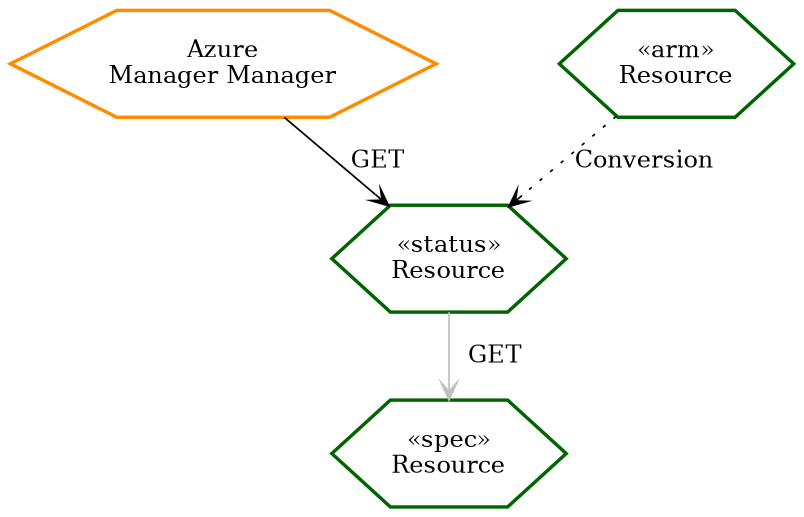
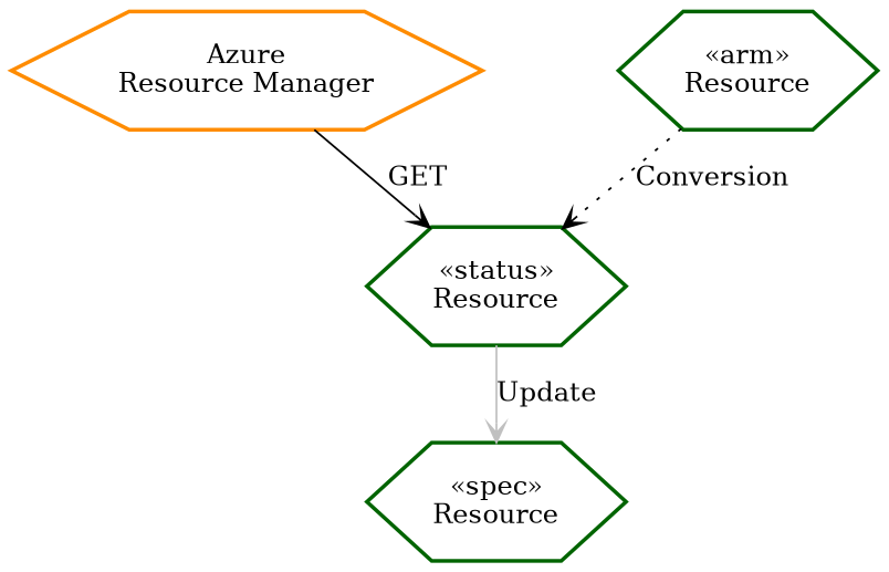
  graph {
    nodesep=1
    rankdir=TB
    node [color=darkgreen penwidth=2 shape=hexagon]
    edge [arrowhead=vee arrowtail=vee dir=forward style=solid]
-   n1 [color=darkorange label="Azure\nManager Manager"]
+   n1 [color=darkorange label="Azure\nResource Manager"]
    n2 [label="«status»\nResource"]
    n3 [label="«arm»\nResource"]
    n4 [label="«spec»\nResource"]
    n1 -- n2 [label=GET]
-   n2 -- n4 [color=gray label=GET]
+   n2 -- n4 [color=gray label=Update]
    n3 -- n2 [label=Conversion style=dotted]
  }
